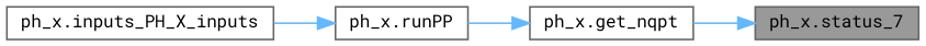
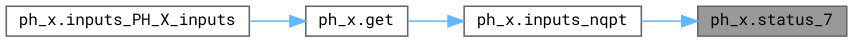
  digraph {
    fontname="Roboto Mono"
    rankdir=RL
    node [color=grey40 fillcolor=white fontname="Roboto Mono" fontsize=10 shape=box style=filled]
    edge [color=steelblue1 dir=back fontname="Roboto Mono" fontsize=10 labelfontname=Helvetica labelfontsize=10 style=solid]
    n1 [color=gray40 fillcolor=grey60 fontcolor=black height=0.2 label="ph_x.status_7" width=0.4]
-   n2 [height=0.2 label="ph_x.get_nqpt" width=0.4]
-   n3 [height=0.2 label="ph_x.runPP" width=0.4]
+   n2 [height=0.2 label="ph_x.inputs_nqpt" width=0.4]
+   n3 [height=0.2 label="ph_x.get" width=0.4]
    n4 [height=0.2 label="ph_x.inputs_PH_X_inputs" width=0.4]
    n1 -> n2
    n2 -> n3
    n3 -> n4
  }
